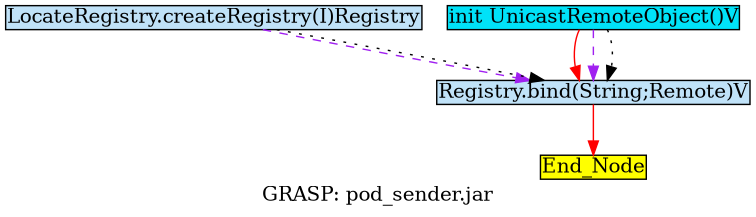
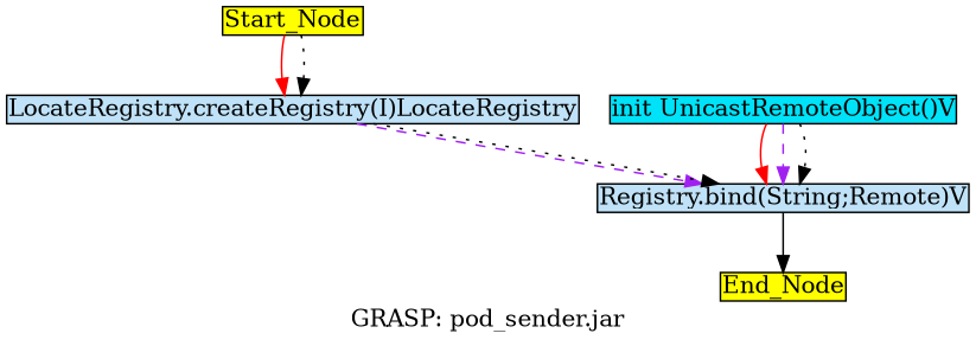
  digraph {
    label="GRASP: pod_sender.jar"
    node [fillcolor=yellow margin=0.02 shape=box style=filled]
    edge [color=red style=solid]
-   "LocateRegistry.createRegistry(I)Registry" [fillcolor="#c0e2f8" height=0 width=0]
+   Start_Node [height=0 width=0]
+   "LocateRegistry.createRegistry(I)Registry" [fillcolor="#c0e2f8" height=0 width=0 label="LocateRegistry.createRegistry(I)LocateRegistry"]
    "Registry.bind(String;Remote)V" [fillcolor="#c0e2f8" height=0 width=0]
    "init UnicastRemoteObject()V" [fillcolor="#00e2f8" height=0 width=0]
    End_Node [height=0 width=0]
+   Start_Node -> "LocateRegistry.createRegistry(I)Registry"
+   Start_Node -> "LocateRegistry.createRegistry(I)Registry" [color=black style=dotted]
    "LocateRegistry.createRegistry(I)Registry" -> "Registry.bind(String;Remote)V" [color=purple style=dashed]
    "LocateRegistry.createRegistry(I)Registry" -> "Registry.bind(String;Remote)V" [color=black style=dotted]
-   "Registry.bind(String;Remote)V" -> End_Node
+   "Registry.bind(String;Remote)V" -> End_Node [color=black]
    "init UnicastRemoteObject()V" -> "Registry.bind(String;Remote)V"
    "init UnicastRemoteObject()V" -> "Registry.bind(String;Remote)V" [color=purple style=dashed]
    "init UnicastRemoteObject()V" -> "Registry.bind(String;Remote)V" [color=black style=dotted]
  }
